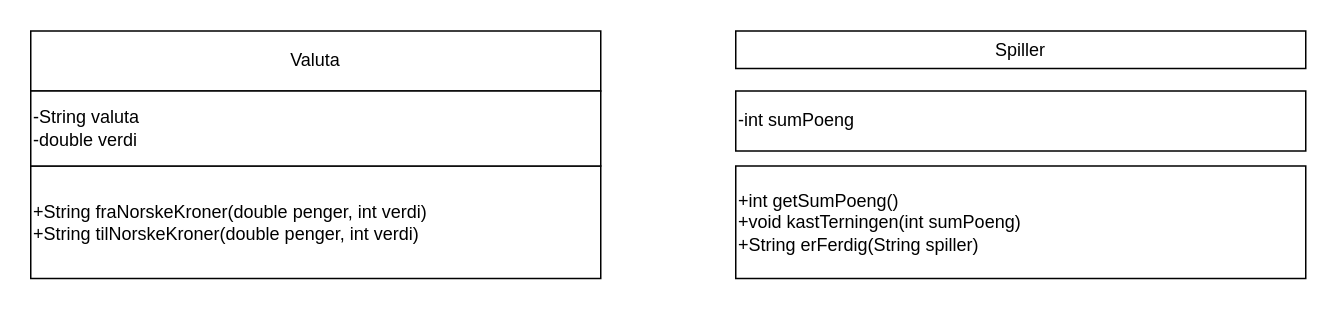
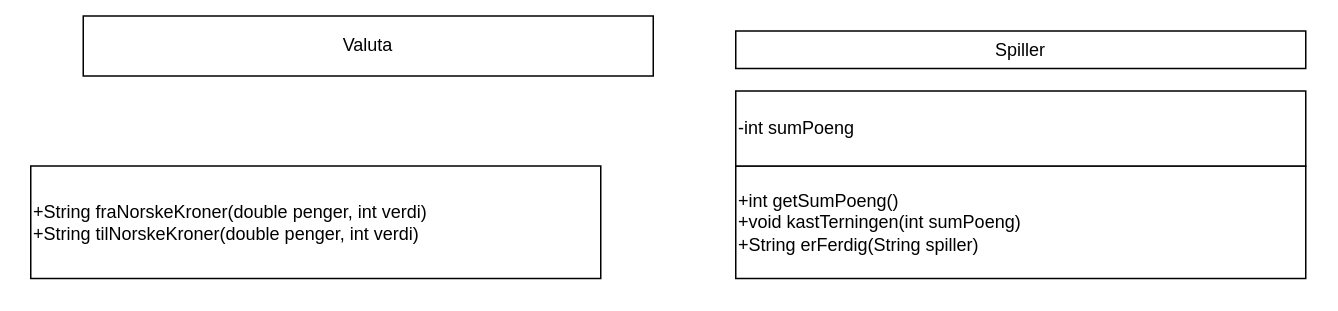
  <mxCell id="0" />
  <mxCell id="1" parent="0" />
  <mxCell id="2" value="+String fraNorskeKroner(double penger, int verdi)&lt;br&gt;+String tilNorskeKroner(double penger, int verdi)" style="rounded=0;whiteSpace=wrap;html=1;align=left;" parent="1" vertex="1"><mxGeometry x="20" y="110" width="380" height="75" as="geometry" /></mxCell>
- <mxCell id="3" value="Valuta" style="rounded=0;whiteSpace=wrap;html=1;" parent="1" vertex="1"><mxGeometry x="20" y="20" width="380" height="40" as="geometry" /></mxCell>
- <mxCell id="4" value="-String valuta&lt;br&gt;-double verdi" style="rounded=0;whiteSpace=wrap;html=1;align=left;" parent="1" vertex="1"><mxGeometry x="20" y="60" width="380" height="50" as="geometry" /></mxCell>
+ <mxCell id="3" value="Valuta" style="rounded=0;whiteSpace=wrap;html=1;" parent="1" vertex="1"><mxGeometry x="55" y="10" width="380" height="40" as="geometry" /></mxCell>
  <mxCell id="5" value="+int getSumPoeng()&lt;br&gt;+void kastTerningen(int sumPoeng)&lt;br&gt;+String erFerdig(String spiller)" style="rounded=0;whiteSpace=wrap;html=1;align=left;" parent="1" vertex="1"><mxGeometry x="490" y="110" width="380" height="75" as="geometry" /></mxCell>
  <mxCell id="6" value="Spiller" style="rounded=0;whiteSpace=wrap;html=1;" parent="1" vertex="1"><mxGeometry x="490" y="20" width="380" height="25" as="geometry" /></mxCell>
- <mxCell id="7" value="-int sumPoeng" style="rounded=0;whiteSpace=wrap;html=1;align=left;" parent="1" vertex="1"><mxGeometry x="490" y="60" width="380" height="40" as="geometry" /></mxCell>
+ <mxCell id="7" value="-int sumPoeng" style="rounded=0;whiteSpace=wrap;html=1;align=left;" parent="1" vertex="1"><mxGeometry x="490" y="60" width="380" height="50" as="geometry" /></mxCell>
